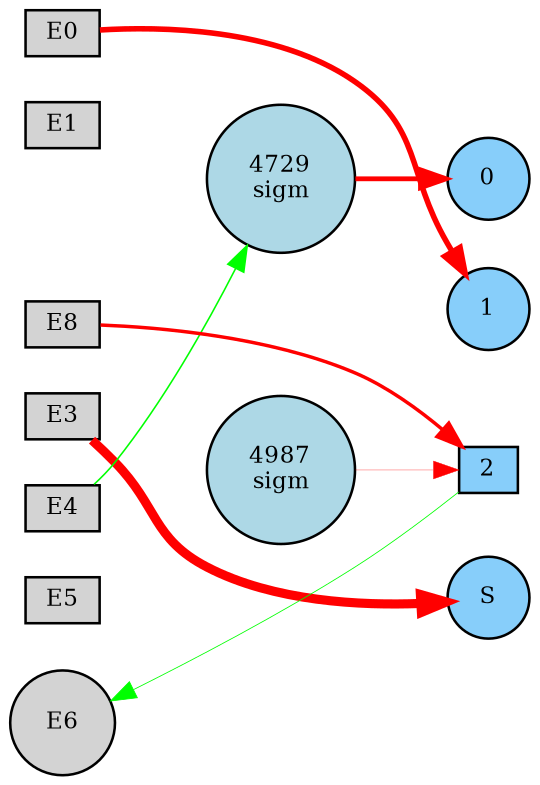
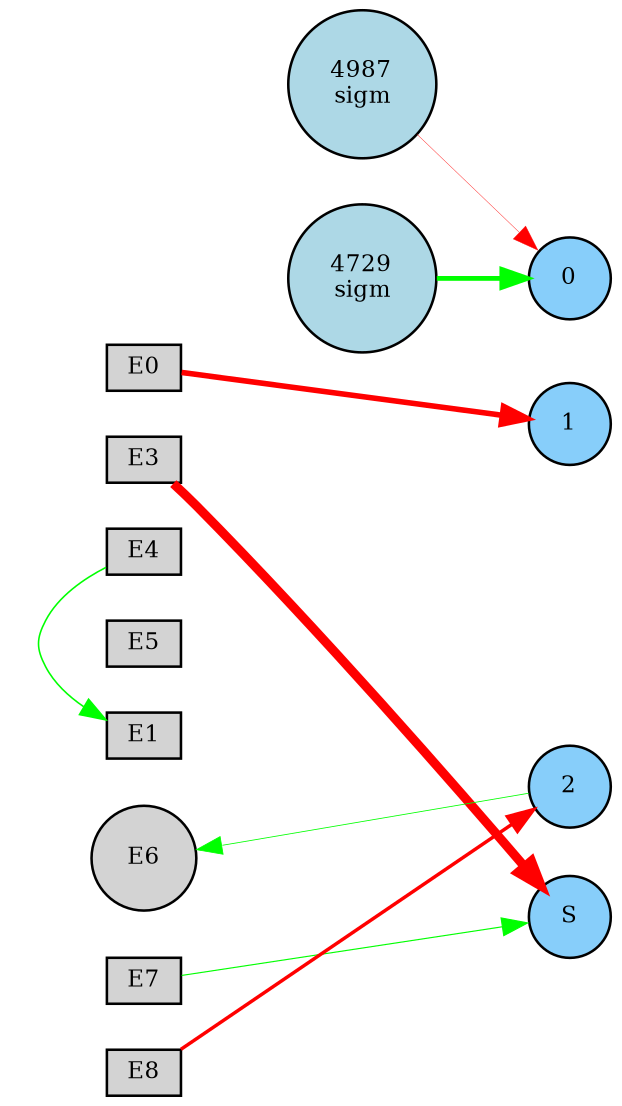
  digraph {
    rankdir=LR
    node [fillcolor=lightgray fontsize=9 shape=box style=filled]
    edge [style=invis]
    E0 [height=0.2 width=0.2]
    E1 [height=0.2 width=0.2]
    E3 [height=0.2 width=0.2]
    E4 [height=0.2 width=0.2]
    E5 [height=0.2 width=0.2]
    E6 [height=0.2 shape=circle width=0.2]
+   E7 [height=0.2 width=0.2]
    E8 [height=0.2 width=0.2]
    0 [fillcolor=lightskyblue height=0.2 shape=circle width=0.2]
    1 [fillcolor=lightskyblue height=0.2 shape=circle width=0.2]
-   2 [fillcolor=lightskyblue height=0.2 width=0.2]
+   2 [fillcolor=lightskyblue height=0.2 shape=circle width=0.2]
    S [fillcolor=lightskyblue height=0.2 shape=circle width=0.2]
    n13 [fillcolor=lightblue height=0.2 label="4729\nsigm" shape=circle width=0.2]
    n14 [fillcolor=lightblue height=0.2 label="4987\nsigm" shape=circle width=0.2]
    subgraph sub_1 {
      rank=source
      E0
      E1
      E3
      E4
      E5
      E6
+     E7
      E8
    }
    subgraph sub_2 {
      rank=sink
      0
      1
      2
      S
    }
    E0 -> E1
    E0 -> 1 [color=red penwidth=2.1783857519298295 style=solid]
    E3 -> E4
    E3 -> S [color=red penwidth=3.5800807089963245 style=solid]
    E4 -> E5
-   E4 -> n13 [color=green penwidth=0.6212473716655477 style=solid]
+   E4 -> E1 [color=green penwidth=0.6212473716655477 style=solid]
    E5 -> E6
+   E6 -> E7
+   E7 -> E8
+   E7 -> S [color=green penwidth=0.4452550275507251 style=solid]
    E8 -> 2 [color=red penwidth=1.36101286834573 style=solid]
    0 -> 1
    1 -> 2
    2 -> E6 [color=green penwidth=0.3186833438850256 style=solid]
    2 -> S
-   n13 -> 0 [color=red penwidth=1.8847188050166404 style=solid]
-   n14 -> 2 [color=red penwidth=0.15347911354839117 style=solid]
+   n13 -> 0 [color=green penwidth=1.8847188050166404 style=solid]
+   n14 -> 0 [color=red penwidth=0.15347911354839117 style=solid]
  }
